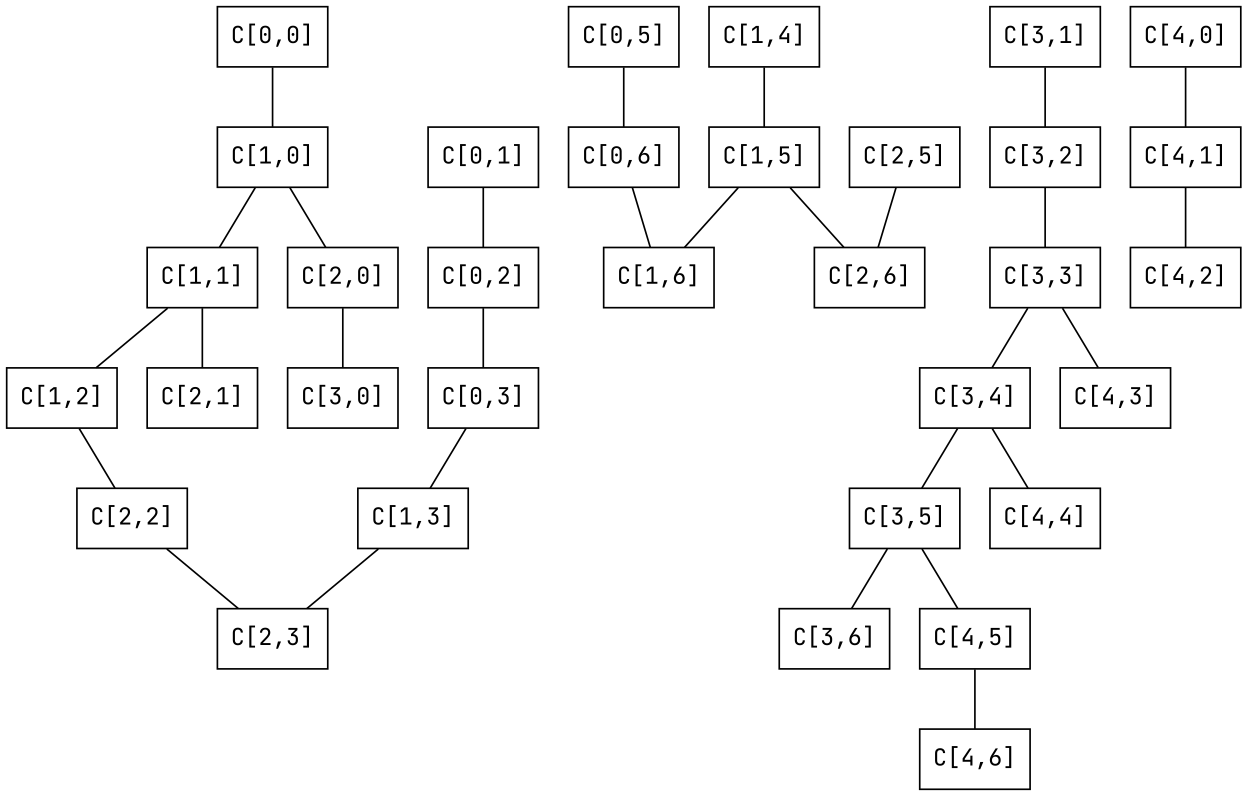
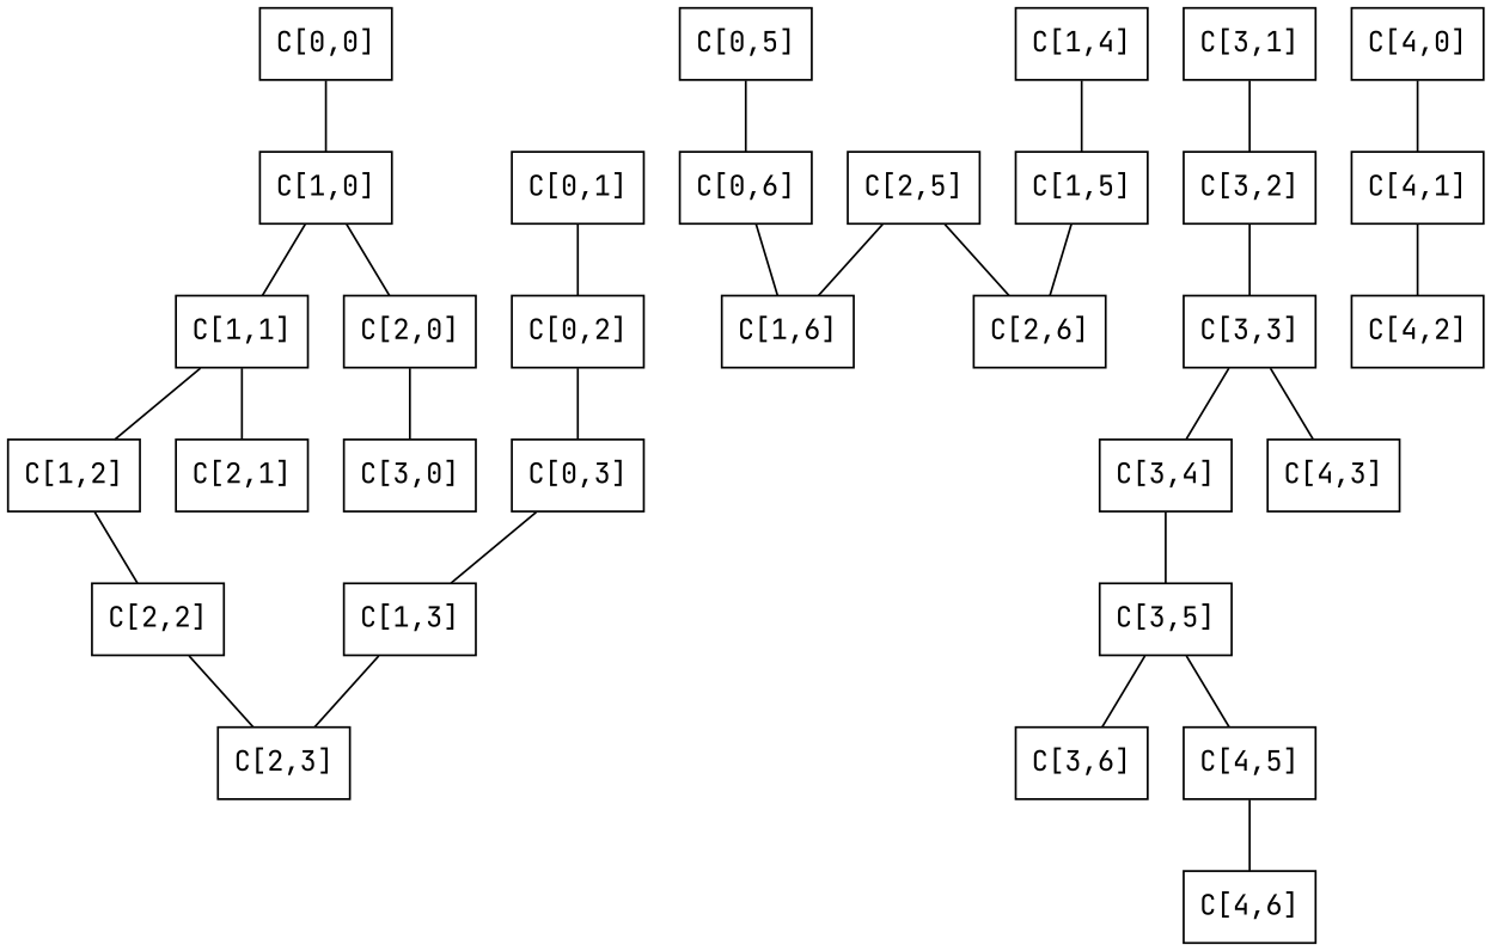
  digraph {
    fontname="JetBrains Mono"
    node [fontname="JetBrains Mono" shape=box]
    edge [arrowhead=none fontname="JetBrains Mono"]
    "C[0,0]"
    "C[1,0]"
    "C[1,1]"
    "C[2,0]"
    "C[0,1]"
    "C[0,2]"
    "C[0,3]"
    "C[1,3]"
    "C[2,3]"
    "C[0,5]"
    "C[0,6]"
    "C[1,6]"
    "C[1,2]"
    "C[2,1]"
    "C[3,0]"
    "C[2,2]"
    "C[1,4]"
    "C[1,5]"
    "C[2,6]"
    "C[2,5]"
    "C[3,4]"
    "C[3,5]"
-   "C[4,4]"
    "C[4,0]"
    "C[4,1]"
    "C[3,1]"
    "C[3,2]"
    "C[3,3]"
    "C[4,3]"
    "C[3,6]"
    "C[4,5]"
    "C[4,6]"
    "C[4,2]"
    "C[0,0]" -> "C[1,0]"
    "C[1,0]" -> "C[1,1]"
    "C[1,0]" -> "C[2,0]"
    "C[1,1]" -> "C[1,2]"
    "C[1,1]" -> "C[2,1]"
    "C[2,0]" -> "C[3,0]"
    "C[0,1]" -> "C[0,2]"
    "C[0,2]" -> "C[0,3]"
    "C[0,3]" -> "C[1,3]"
    "C[1,3]" -> "C[2,3]"
    "C[0,5]" -> "C[0,6]"
    "C[0,6]" -> "C[1,6]"
    "C[1,2]" -> "C[2,2]"
    "C[2,2]" -> "C[2,3]"
    "C[1,4]" -> "C[1,5]"
-   "C[1,5]" -> "C[1,6]"
+   "C[2,5]" -> "C[1,6]"
    "C[1,5]" -> "C[2,6]"
    "C[2,5]" -> "C[2,6]"
    "C[3,4]" -> "C[3,5]"
-   "C[3,4]" -> "C[4,4]"
    "C[3,5]" -> "C[3,6]"
    "C[3,5]" -> "C[4,5]"
    "C[4,0]" -> "C[4,1]"
    "C[4,1]" -> "C[4,2]"
    "C[3,1]" -> "C[3,2]"
    "C[3,2]" -> "C[3,3]"
    "C[3,3]" -> "C[3,4]"
    "C[3,3]" -> "C[4,3]"
    "C[4,5]" -> "C[4,6]"
  }
